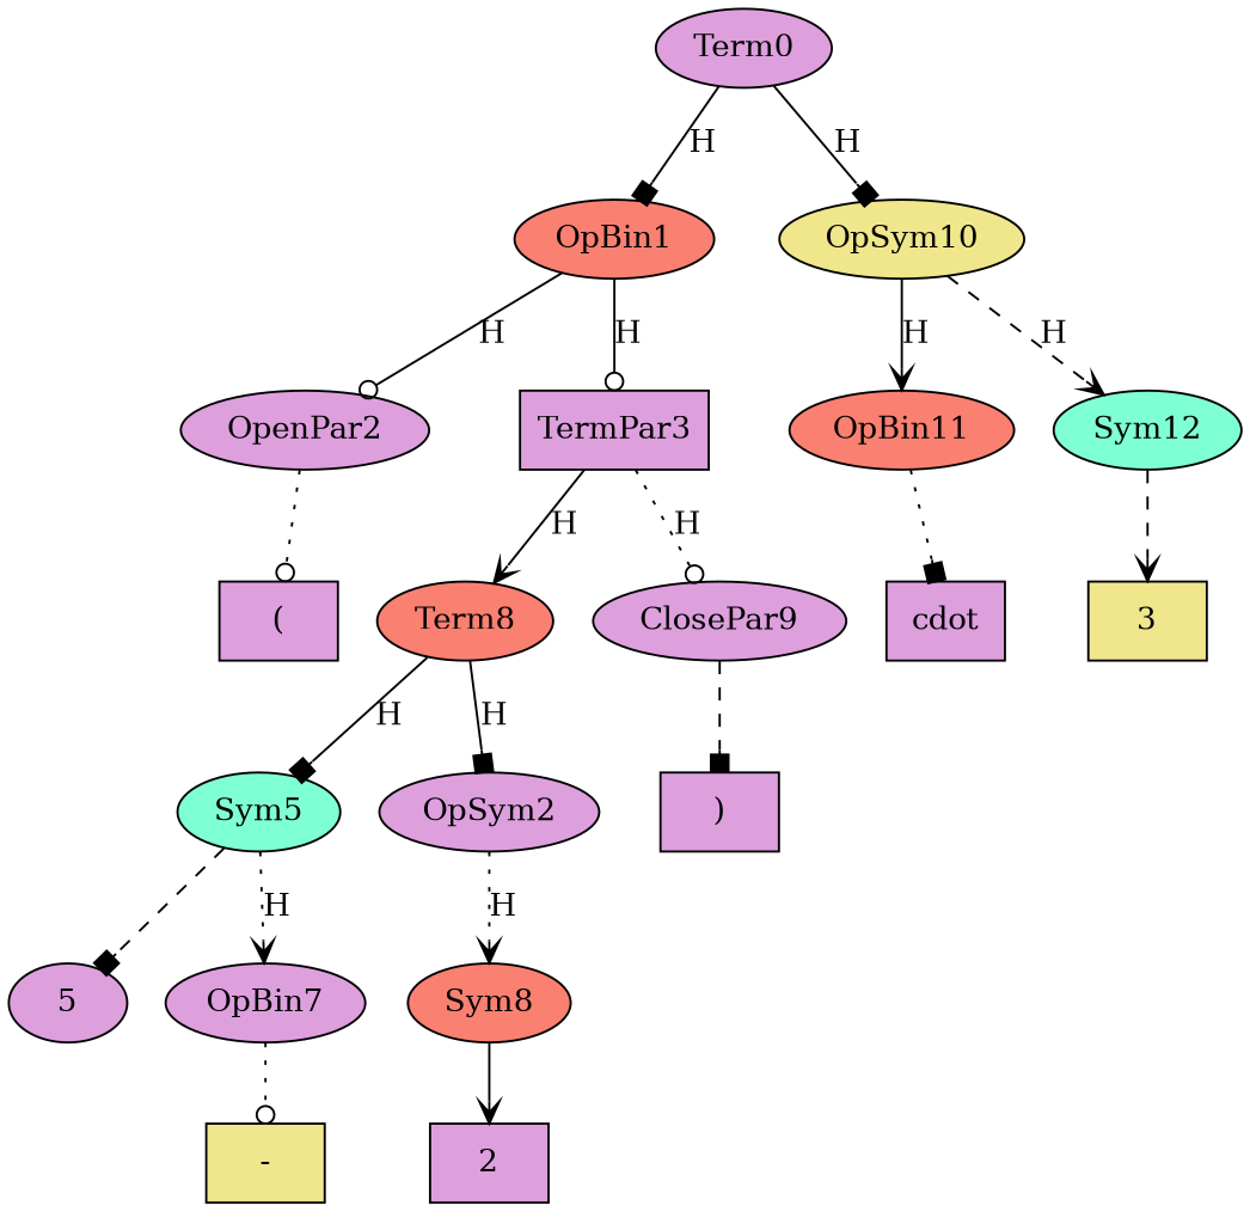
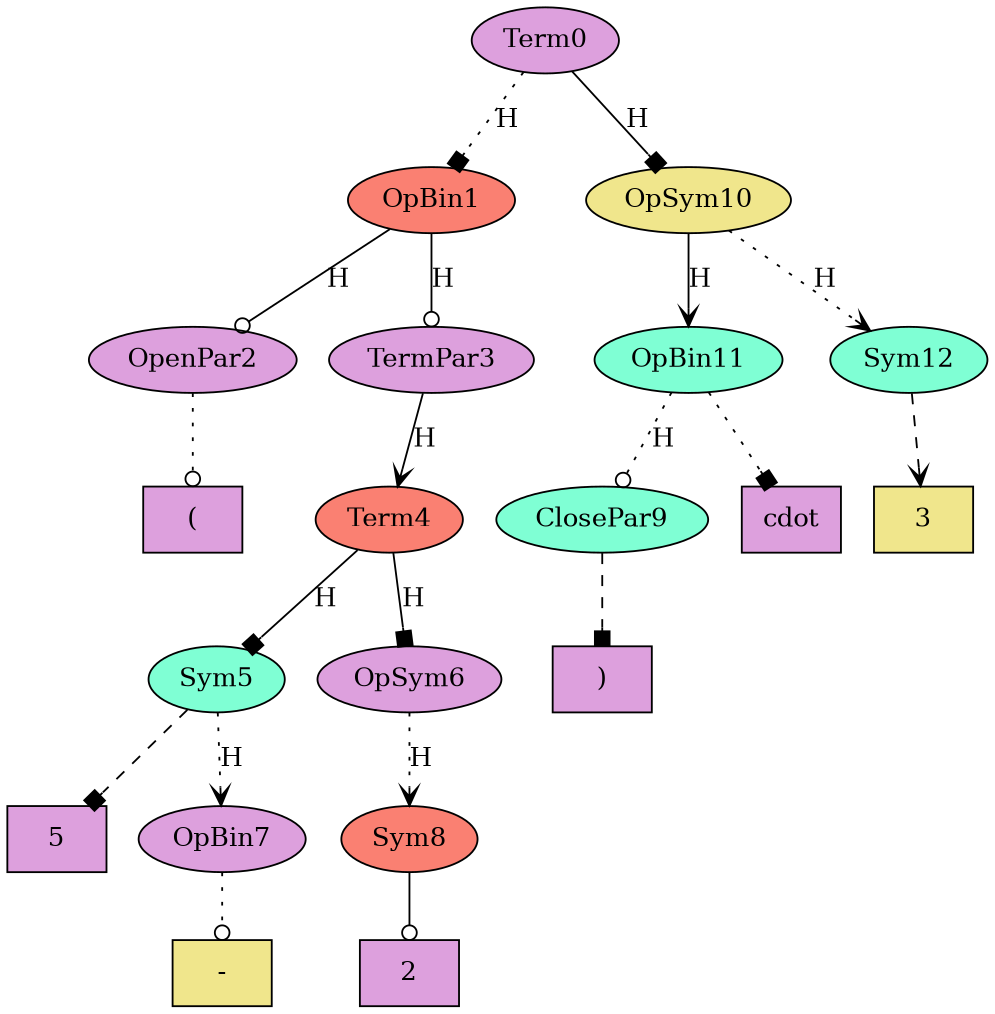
  digraph {
    node [fillcolor=plum style=filled]
    edge [arrowhead=box style=solid]
    n1 [fillcolor=salmon label=OpBin1]
    Term0
    OpSym10 [fillcolor=khaki]
    OpenPar2
-   TermPar3 [shape=box]
-   OpBin11 [fillcolor=salmon]
+   TermPar3
+   OpBin11 [fillcolor=aquamarine]
    Sym12 [fillcolor=aquamarine]
    n8 [label="(" shape=box]
-   Term4 [fillcolor=salmon label=Term8]
-   ClosePar9
+   Term4 [fillcolor=salmon]
+   ClosePar9 [fillcolor=aquamarine]
    Sym5 [fillcolor=aquamarine]
-   OpSym6 [label=OpSym2]
+   OpSym6
    n13 [label=")" shape=box]
-   n14 [label=5 shape=ellipse]
+   n14 [label=5 shape=box]
    OpBin7
    Sym8 [fillcolor=salmon]
    n17 [fillcolor=khaki label="-" shape=box]
    n18 [label=2 shape=box]
    n19 [label="\cdot" shape=box]
    n20 [fillcolor=khaki label=3 shape=box]
    n1 -> OpenPar2 [arrowhead=odot label=H]
    n1 -> TermPar3 [arrowhead=odot label=H]
-   Term0 -> n1 [label=H]
+   Term0 -> n1 [label=H style=dotted]
    Term0 -> OpSym10 [label=H]
    OpSym10 -> OpBin11 [arrowhead=vee label=H]
-   OpSym10 -> Sym12 [arrowhead=vee label=H style=dashed]
+   OpSym10 -> Sym12 [arrowhead=vee label=H style=dotted]
    OpenPar2 -> n8 [arrowhead=odot style=dotted]
    TermPar3 -> Term4 [arrowhead=vee label=H]
-   TermPar3 -> ClosePar9 [arrowhead=odot label=H style=dotted]
+   OpBin11 -> ClosePar9 [arrowhead=odot label=H style=dotted]
    OpBin11 -> n19 [style=dotted]
    Sym12 -> n20 [arrowhead=vee style=dashed]
    Term4 -> Sym5 [label=H]
    Term4 -> OpSym6 [label=H]
    ClosePar9 -> n13 [style=dashed]
    Sym5 -> n14 [style=dashed]
    Sym5 -> OpBin7 [arrowhead=vee label=H style=dotted]
    OpSym6 -> Sym8 [arrowhead=vee label=H style=dotted]
    OpBin7 -> n17 [arrowhead=odot style=dotted]
-   Sym8 -> n18 [arrowhead=vee]
+   Sym8 -> n18 [arrowhead=odot]
  }
